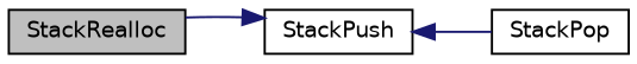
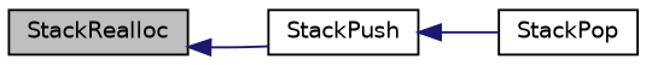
  digraph {
    rankdir=LR
    node [color=black fillcolor=white fontname=Helvetica fontsize=10 shape=record style=filled]
    edge [color=midnightblue dir=back fontname=Helvetica fontsize=10 labelfontname=Helvetica labelfontsize=10 style=solid]
    n1 [fillcolor=grey75 fontcolor=black height=0.2 label=StackRealloc width=0.4]
    n2 [height=0.2 label=StackPush width=0.4]
    n3 [height=0.2 label=StackPop width=0.4]
-   n2 -> n1
+   n1 -> n2
    n2 -> n3
  }
